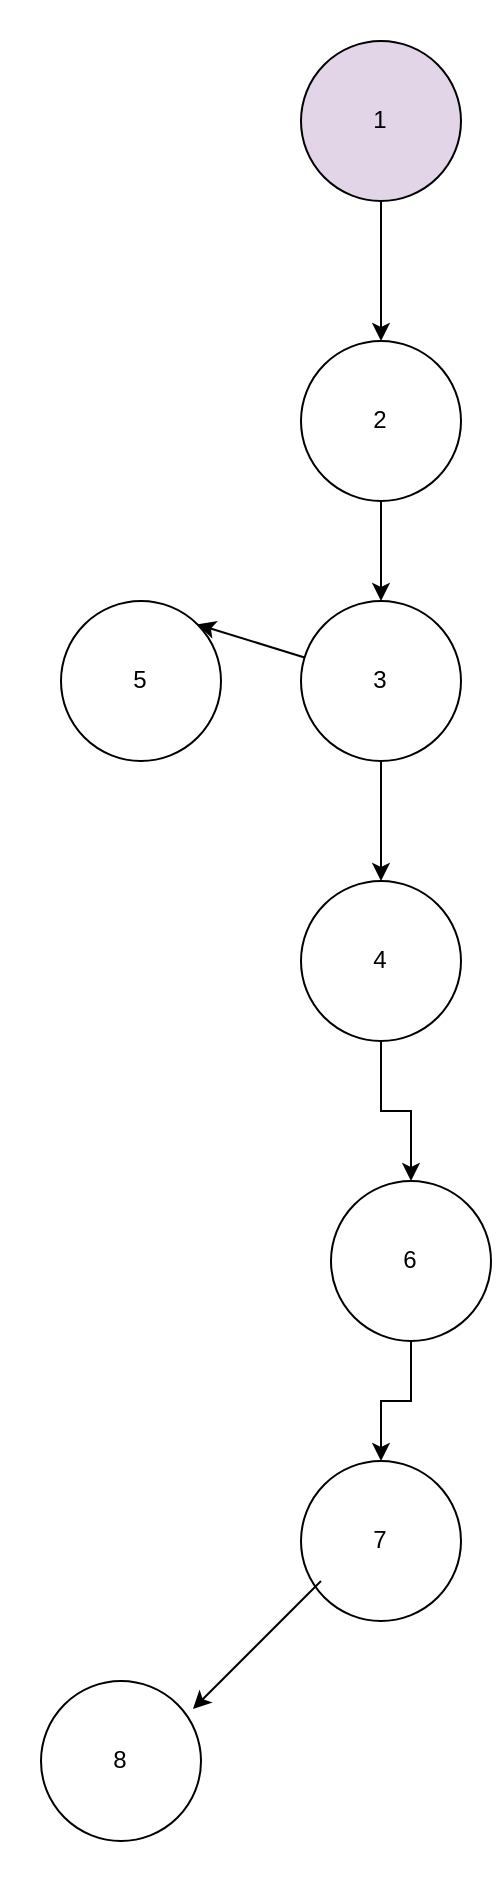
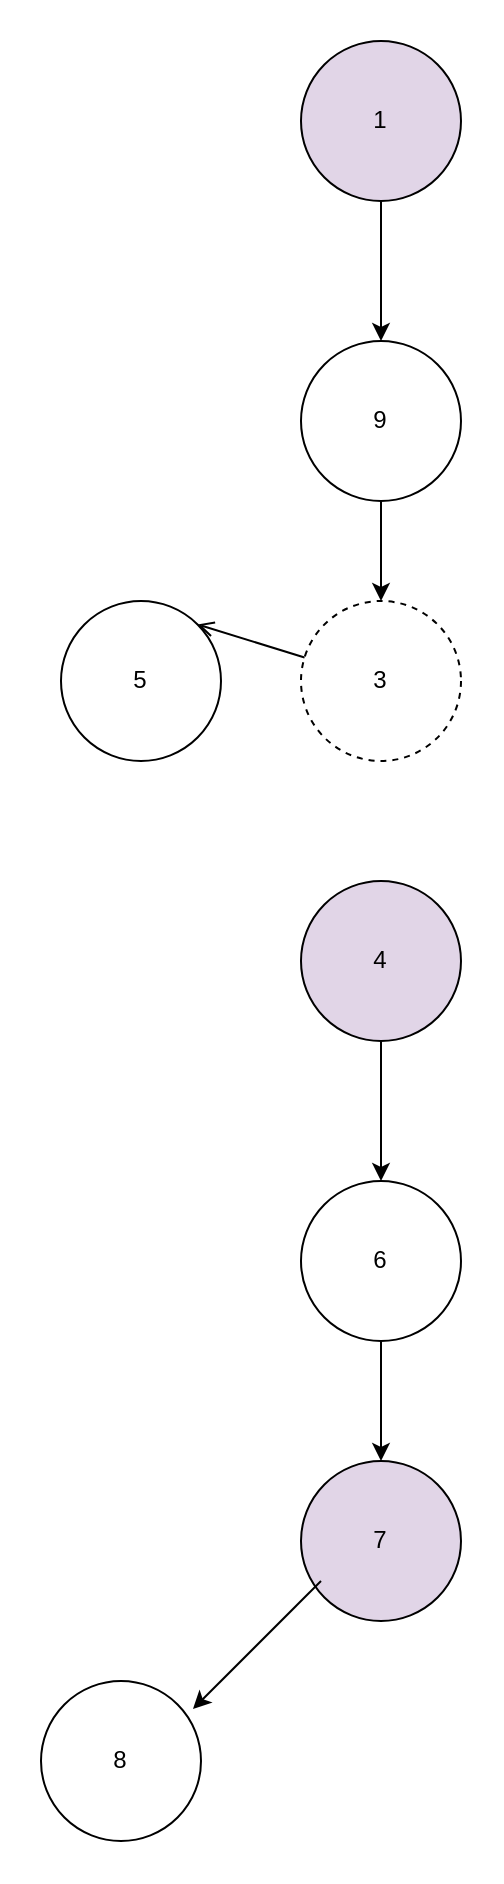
  <mxCell id="0" />
  <mxCell id="1" parent="0" />
  <mxCell id="2" value="1" style="ellipse;whiteSpace=wrap;html=1;aspect=fixed;fillColor=#e1d5e7;" vertex="1" parent="1"><mxGeometry x="150" y="20" width="80" height="80" as="geometry" /></mxCell>
  <mxCell id="3" value="" style="endArrow=classic;html=1;rounded=0;exitX=0.5;exitY=1;exitDx=0;exitDy=0;" edge="1" parent="1" source="2"><mxGeometry width="50" height="50" relative="1" as="geometry"><mxPoint x="160" y="90" as="sourcePoint" /><mxPoint x="190" y="170" as="targetPoint" /></mxGeometry></mxCell>
  <mxCell id="4" value="" style="edgeStyle=orthogonalEdgeStyle;rounded=0;orthogonalLoop=1;jettySize=auto;html=1;" edge="1" parent="1" source="5" target="7"><mxGeometry relative="1" as="geometry" /></mxCell>
- <mxCell id="5" value="2" style="ellipse;whiteSpace=wrap;html=1;aspect=fixed;" vertex="1" parent="1"><mxGeometry x="150" y="170" width="80" height="80" as="geometry" /></mxCell>
- <mxCell id="6" value="" style="edgeStyle=orthogonalEdgeStyle;rounded=0;orthogonalLoop=1;jettySize=auto;html=1;" edge="1" parent="1" source="7" target="11"><mxGeometry relative="1" as="geometry" /></mxCell>
- <mxCell id="7" value="3" style="ellipse;whiteSpace=wrap;html=1;aspect=fixed;" vertex="1" parent="1"><mxGeometry x="150" y="300" width="80" height="80" as="geometry" /></mxCell>
+ <mxCell id="5" value="9" style="ellipse;whiteSpace=wrap;html=1;aspect=fixed;" vertex="1" parent="1"><mxGeometry x="150" y="170" width="80" height="80" as="geometry" /></mxCell>
+ <mxCell id="7" value="3" style="ellipse;whiteSpace=wrap;html=1;aspect=fixed;dashed=1;" vertex="1" parent="1"><mxGeometry x="150" y="300" width="80" height="80" as="geometry" /></mxCell>
  <mxCell id="8" value="5" style="ellipse;whiteSpace=wrap;html=1;aspect=fixed;" vertex="1" parent="1"><mxGeometry x="30" y="300" width="80" height="80" as="geometry" /></mxCell>
- <mxCell id="9" value="" style="endArrow=classic;html=1;rounded=0;entryX=1;entryY=0;entryDx=0;entryDy=0;" edge="1" parent="1" source="7" target="8"><mxGeometry width="50" height="50" relative="1" as="geometry"><mxPoint x="160" y="240" as="sourcePoint" /><mxPoint x="160" y="310" as="targetPoint" /></mxGeometry></mxCell>
+ <mxCell id="9" value="" style="endArrow=open;html=1;rounded=0;entryX=1;entryY=0;entryDx=0;entryDy=0;" edge="1" parent="1" source="7" target="8"><mxGeometry width="50" height="50" relative="1" as="geometry"><mxPoint x="160" y="240" as="sourcePoint" /><mxPoint x="160" y="310" as="targetPoint" /></mxGeometry></mxCell>
  <mxCell id="10" value="" style="edgeStyle=orthogonalEdgeStyle;rounded=0;orthogonalLoop=1;jettySize=auto;html=1;" edge="1" parent="1" source="11" target="13"><mxGeometry relative="1" as="geometry" /></mxCell>
- <mxCell id="11" value="4" style="ellipse;whiteSpace=wrap;html=1;aspect=fixed;" vertex="1" parent="1"><mxGeometry x="150" y="440" width="80" height="80" as="geometry" /></mxCell>
+ <mxCell id="11" value="4" style="ellipse;whiteSpace=wrap;html=1;aspect=fixed;fillColor=#e1d5e7;" vertex="1" parent="1"><mxGeometry x="150" y="440" width="80" height="80" as="geometry" /></mxCell>
  <mxCell id="12" value="" style="edgeStyle=orthogonalEdgeStyle;rounded=0;orthogonalLoop=1;jettySize=auto;html=1;" edge="1" parent="1" source="13" target="14"><mxGeometry relative="1" as="geometry" /></mxCell>
- <mxCell id="13" value="6" style="ellipse;whiteSpace=wrap;html=1;aspect=fixed;" vertex="1" parent="1"><mxGeometry x="165" y="590" width="80" height="80" as="geometry" /></mxCell>
- <mxCell id="14" value="7" style="ellipse;whiteSpace=wrap;html=1;aspect=fixed;" vertex="1" parent="1"><mxGeometry x="150" y="730" width="80" height="80" as="geometry" /></mxCell>
+ <mxCell id="13" value="6" style="ellipse;whiteSpace=wrap;html=1;aspect=fixed;" vertex="1" parent="1"><mxGeometry x="150" y="590" width="80" height="80" as="geometry" /></mxCell>
+ <mxCell id="14" value="7" style="ellipse;whiteSpace=wrap;html=1;aspect=fixed;fillColor=#e1d5e7;" vertex="1" parent="1"><mxGeometry x="150" y="730" width="80" height="80" as="geometry" /></mxCell>
  <mxCell id="15" value="8" style="ellipse;whiteSpace=wrap;html=1;aspect=fixed;" vertex="1" parent="1"><mxGeometry x="20" y="840" width="80" height="80" as="geometry" /></mxCell>
  <mxCell id="16" value="" style="endArrow=classic;html=1;rounded=0;entryX=1;entryY=0;entryDx=0;entryDy=0;" edge="1" parent="1"><mxGeometry width="50" height="50" relative="1" as="geometry"><mxPoint x="160" y="790" as="sourcePoint" /><mxPoint x="96" y="854" as="targetPoint" /></mxGeometry></mxCell>
